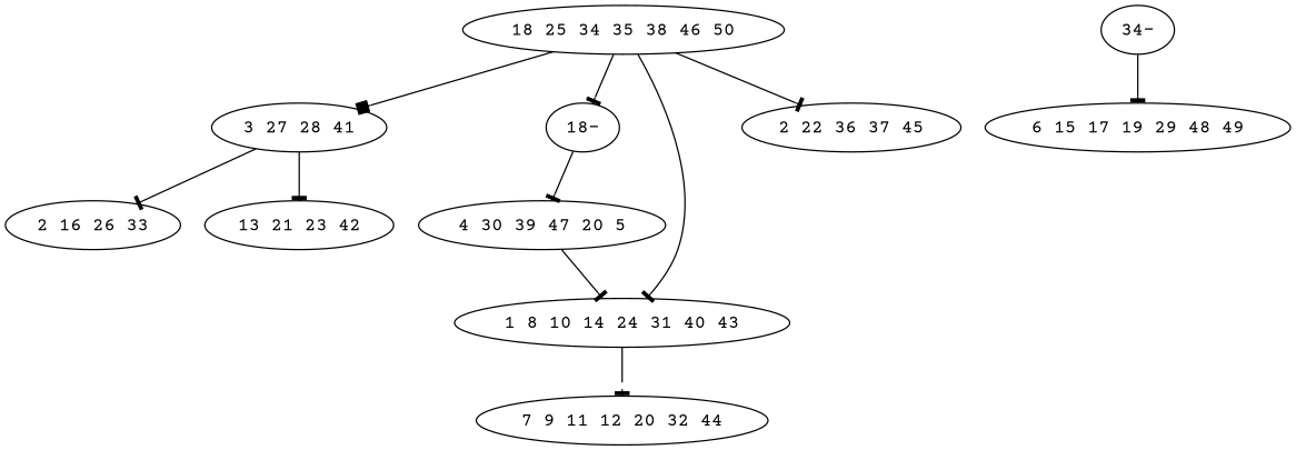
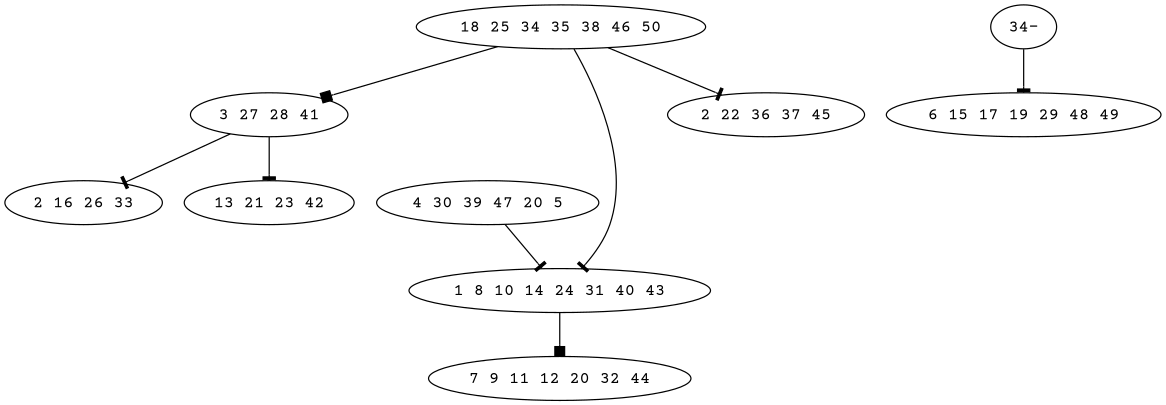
  digraph {
    fontname="Courier Prime"
    node [fontname="Courier Prime"]
    edge [arrowhead=tee fontname="Courier Prime"]
    n1 [label="18 25 34 35 38 46 50"]
    n2 [label="3 27 28 41"]
-   n3 [label="18-"]
    n4 [label="1 8 10 14 24 31 40 43"]
    n5 [label="2 22 36 37 45"]
    n6 [label="2 16 26 33"]
    n7 [label="13 21 23 42"]
    n8 [label="4 30 39 47 20 5"]
    n9 [label="7 9 11 12 20 32 44"]
    n10 [label="34-"]
    n11 [label="6 15 17 19 29 48 49"]
    n1 -> n2 [arrowhead=box]
-   n1 -> n3
    n1 -> n4
    n1 -> n5
    n2 -> n6
    n2 -> n7
-   n3 -> n8
-   n4 -> n9
+   n4 -> n9 [arrowhead=box]
    n8 -> n4
    n10 -> n11
  }
